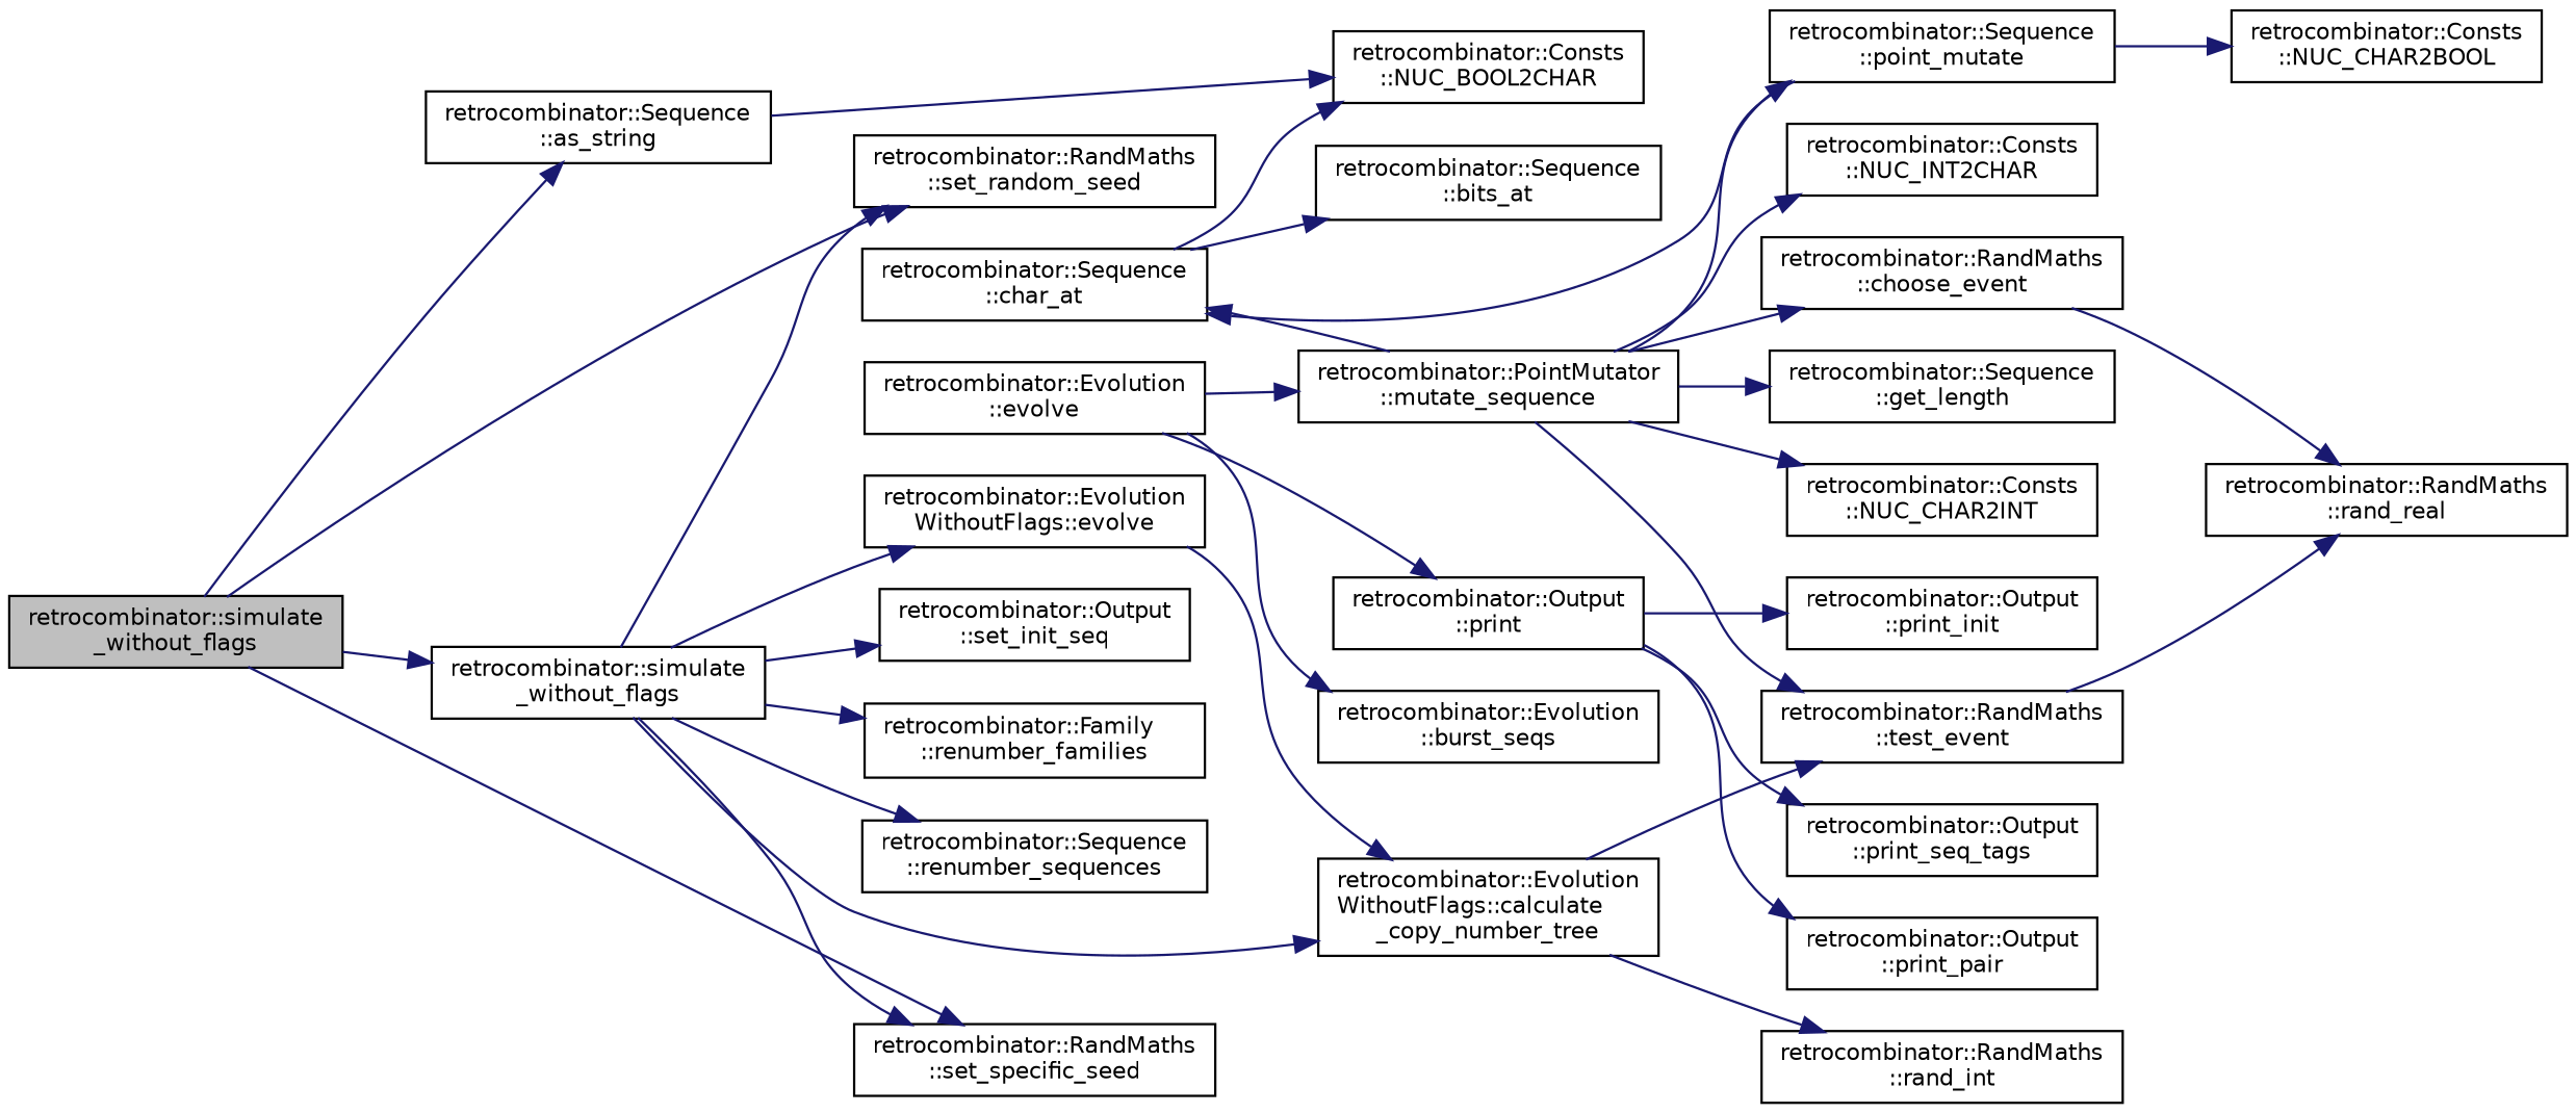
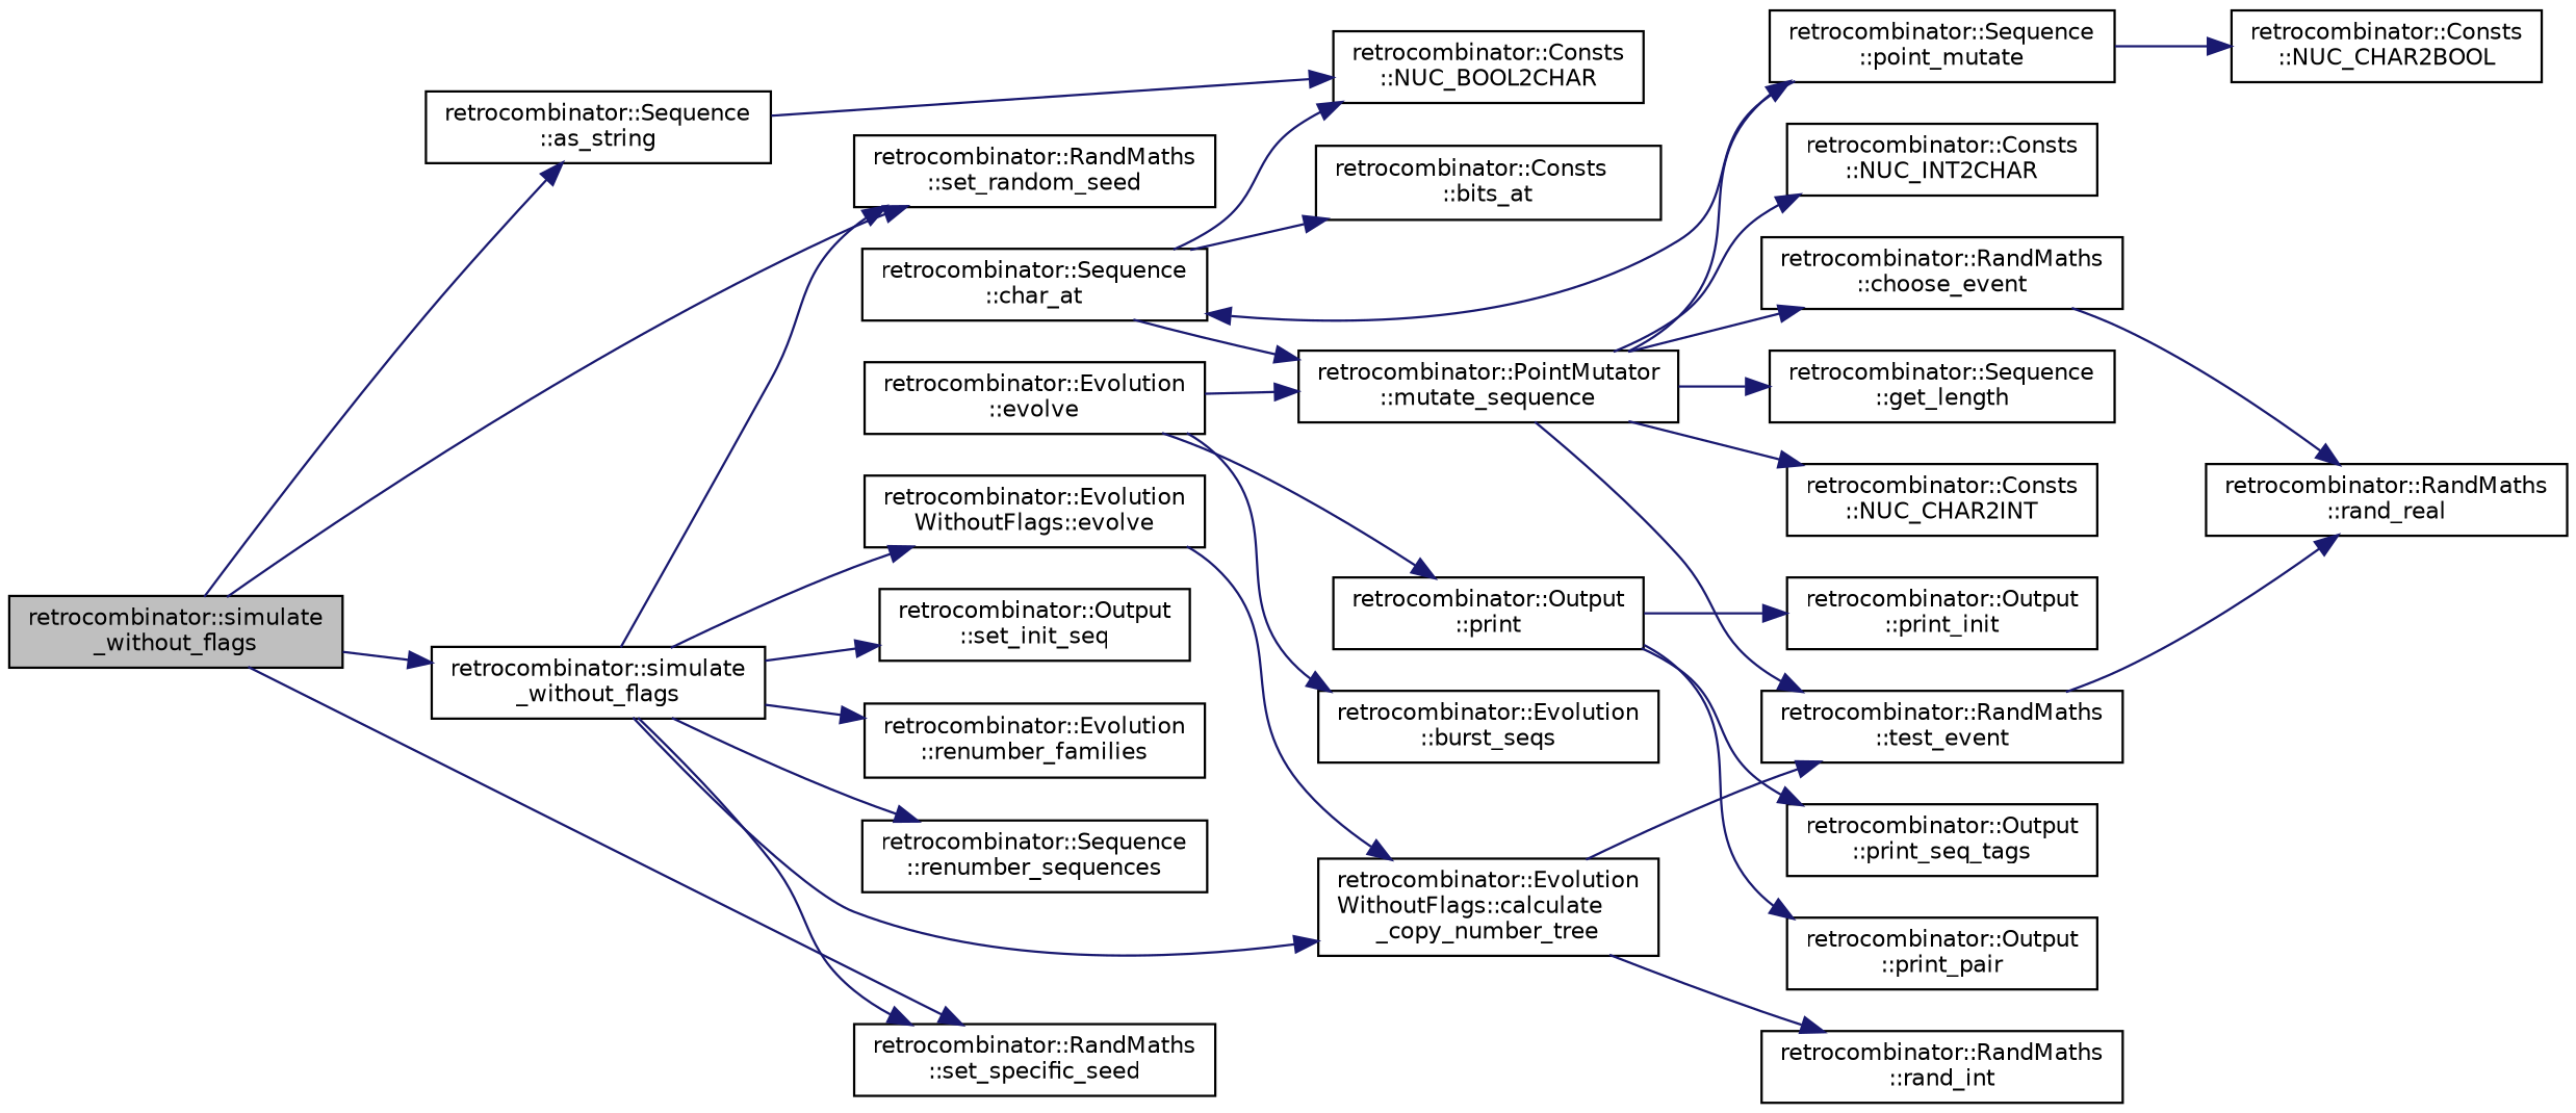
  digraph {
    rankdir=LR
    node [color=black fillcolor=white fontname=Helvetica fontsize=10 shape=record style=filled]
    edge [color=midnightblue fontname=Helvetica fontsize=10 labelfontname=Helvetica labelfontsize=10 style=solid]
    n1 [fillcolor=grey75 fontcolor=black height=0.2 label="retrocombinator::simulate\l_without_flags" width=0.4]
    n2 [height=0.2 label="retrocombinator::Sequence\l::as_string" width=0.4]
    n3 [height=0.2 label="retrocombinator::RandMaths\l::set_random_seed" width=0.4]
    n4 [height=0.2 label="retrocombinator::RandMaths\l::set_specific_seed" width=0.4]
    n5 [height=0.2 label="retrocombinator::simulate\l_without_flags" width=0.4]
    n6 [height=0.2 label="retrocombinator::Consts\l::NUC_BOOL2CHAR" width=0.4]
    n7 [height=0.2 label="retrocombinator::Evolution\lWithoutFlags::calculate\l_copy_number_tree" width=0.4]
    n8 [height=0.2 label="retrocombinator::Evolution\lWithoutFlags::evolve" width=0.4]
-   n9 [height=0.2 label="retrocombinator::Family\l::renumber_families" width=0.4]
+   n9 [height=0.2 label="retrocombinator::Evolution\l::renumber_families" width=0.4]
    n10 [height=0.2 label="retrocombinator::Sequence\l::renumber_sequences" width=0.4]
    n11 [height=0.2 label="retrocombinator::Output\l::set_init_seq" width=0.4]
    n12 [height=0.2 label="retrocombinator::RandMaths\l::rand_int" width=0.4]
    n13 [height=0.2 label="retrocombinator::RandMaths\l::test_event" width=0.4]
    n14 [height=0.2 label="retrocombinator::RandMaths\l::rand_real" width=0.4]
    n15 [height=0.2 label="retrocombinator::Evolution\l::evolve" width=0.4]
    n16 [height=0.2 label="retrocombinator::Evolution\l::burst_seqs" width=0.4]
    n17 [height=0.2 label="retrocombinator::PointMutator\l::mutate_sequence" width=0.4]
    n18 [height=0.2 label="retrocombinator::Output\l::print" width=0.4]
    n19 [height=0.2 label="retrocombinator::Sequence\l::char_at" width=0.4]
    n20 [height=0.2 label="retrocombinator::RandMaths\l::choose_event" width=0.4]
    n21 [height=0.2 label="retrocombinator::Sequence\l::get_length" width=0.4]
    n22 [height=0.2 label="retrocombinator::Consts\l::NUC_CHAR2INT" width=0.4]
    n23 [height=0.2 label="retrocombinator::Consts\l::NUC_INT2CHAR" width=0.4]
    n24 [height=0.2 label="retrocombinator::Sequence\l::point_mutate" width=0.4]
    n25 [height=0.2 label="retrocombinator::Output\l::print_init" width=0.4]
    n26 [height=0.2 label="retrocombinator::Output\l::print_pair" width=0.4]
    n27 [height=0.2 label="retrocombinator::Output\l::print_seq_tags" width=0.4]
-   n28 [height=0.2 label="retrocombinator::Sequence\l::bits_at" width=0.4]
+   n28 [height=0.2 label="retrocombinator::Consts\l::bits_at" width=0.4]
    n29 [height=0.2 label="retrocombinator::Consts\l::NUC_CHAR2BOOL" width=0.4]
    n1 -> n2
    n1 -> n3
    n1 -> n4
    n1 -> n5
    n2 -> n6
    n5 -> n3
    n5 -> n4
    n5 -> n7
    n5 -> n8
    n5 -> n9
    n5 -> n10
    n5 -> n11
    n7 -> n12
    n7 -> n13
    n8 -> n7
    n13 -> n14
    n15 -> n16
    n15 -> n17
    n15 -> n18
    n17 -> n13
-   n17 -> n19
+   n19 -> n17
    n17 -> n20
    n17 -> n21
    n17 -> n22
    n17 -> n23
    n17 -> n24
    n18 -> n25
    n18 -> n26
    n18 -> n27
    n19 -> n6
    n19 -> n28
    n20 -> n14
    n24 -> n19
    n24 -> n29
  }
